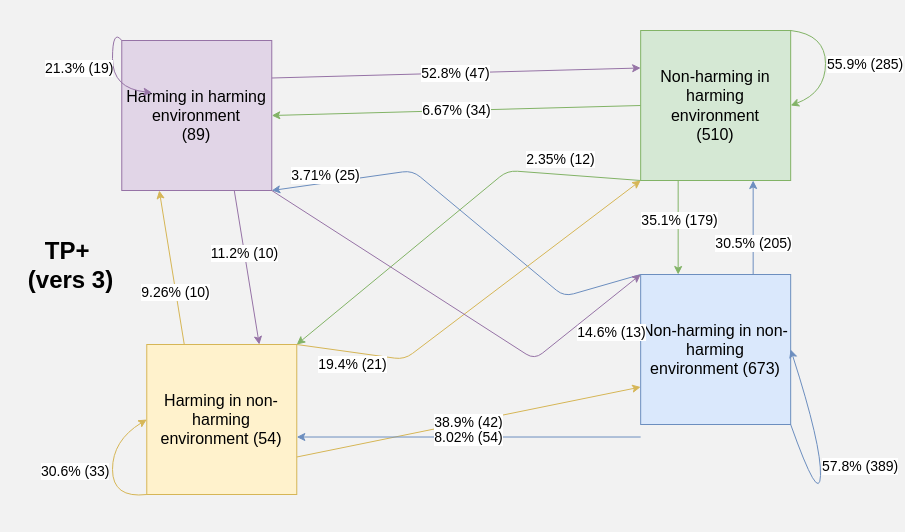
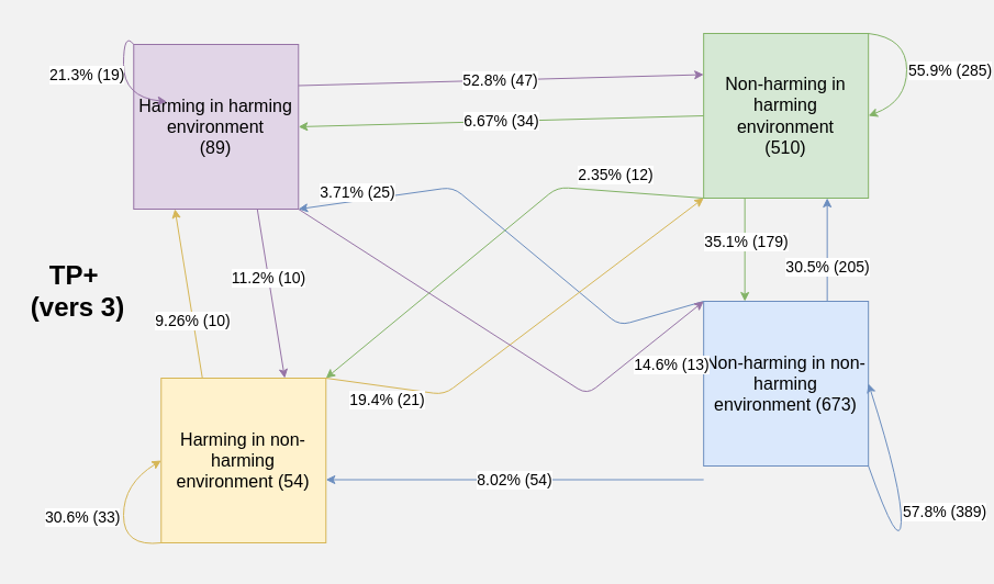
  <mxCell id="0" />
  <mxCell id="1" parent="0" />
  <mxCell id="2" value="" style="group" parent="1" vertex="1" connectable="0"><mxGeometry x="112" width="713" height="489.001" as="geometry" y="20" /></mxCell>
  <mxCell id="3" value="&lt;font style=&quot;font-size: 16px;&quot;&gt;Harming in harming environment &lt;br&gt;(89)&lt;/font&gt;" style="whiteSpace=wrap;html=1;aspect=fixed;fillColor=#e1d5e7;strokeColor=#9673a6;" parent="2" vertex="1"><mxGeometry x="9.27" y="20.002" width="150" height="150" as="geometry" /></mxCell>
  <mxCell id="4" value="&lt;font style=&quot;font-size: 16px;&quot;&gt;Non-harming in harming environment&lt;br&gt;(510)&lt;/font&gt;" style="whiteSpace=wrap;html=1;aspect=fixed;fillColor=#d5e8d4;strokeColor=#82b366;" parent="2" vertex="1"><mxGeometry x="528.17" y="10" width="150" height="150" as="geometry" /></mxCell>
  <mxCell id="5" value="&lt;font style=&quot;font-size: 16px;&quot;&gt;Non-harming in non-harming environment (673)&lt;/font&gt;" style="whiteSpace=wrap;html=1;aspect=fixed;fillColor=#dae8fc;strokeColor=#6c8ebf;" parent="2" vertex="1"><mxGeometry x="528.17" y="254.001" width="150" height="150" as="geometry" /></mxCell>
  <mxCell id="6" value="&lt;font style=&quot;font-size: 16px;&quot;&gt;Harming in non-harming environment (54)&lt;/font&gt;" style="whiteSpace=wrap;html=1;aspect=fixed;fillColor=#fff2cc;strokeColor=#d6b656;" parent="2" vertex="1"><mxGeometry x="34.27" y="324.001" width="150" height="150" as="geometry" /></mxCell>
- <mxCell id="7" value="&lt;font style=&quot;font-size: 14px;&quot;&gt;38.9% (42)&lt;/font&gt;" style="endArrow=classic;html=1;rounded=0;entryX=0;entryY=0.75;entryDx=0;entryDy=0;fillColor=#fff2cc;strokeColor=#d6b656;exitX=1;exitY=0.75;exitDx=0;exitDy=0;" parent="2" source="6" target="5" edge="1"><mxGeometry width="50" height="50" relative="1" as="geometry"><mxPoint x="237" y="479" as="sourcePoint" /><mxPoint x="539" y="479.916" as="targetPoint" /></mxGeometry></mxCell>
  <mxCell id="8" value="&lt;font style=&quot;font-size: 14px;&quot;&gt;8.02% (54)&lt;/font&gt;" style="endArrow=classic;html=1;rounded=0;exitX=0;exitY=0.25;exitDx=0;exitDy=0;entryX=1;entryY=0.25;entryDx=0;entryDy=0;fillColor=#dae8fc;strokeColor=#6c8ebf;" parent="2" edge="1"><mxGeometry x="0.003" width="50" height="50" relative="1" as="geometry"><mxPoint x="528.17" y="416.501" as="sourcePoint" /><mxPoint x="184.27" y="416.501" as="targetPoint" /><mxPoint as="offset" /></mxGeometry></mxCell>
  <mxCell id="9" value="&lt;span style=&quot;font-size: 14px;&quot;&gt;52.8% (47)&lt;/span&gt;" style="endArrow=classic;html=1;rounded=0;exitX=1;exitY=0.25;exitDx=0;exitDy=0;entryX=0;entryY=0.25;entryDx=0;entryDy=0;fillColor=#e1d5e7;strokeColor=#9673a6;" parent="2" source="3" target="4" edge="1"><mxGeometry x="-0.004" width="50" height="50" relative="1" as="geometry"><mxPoint x="236.435" y="71.44" as="sourcePoint" /><mxPoint x="539" y="70.837" as="targetPoint" /><mxPoint as="offset" /></mxGeometry></mxCell>
  <mxCell id="10" value="&lt;font style=&quot;font-size: 14px;&quot;&gt;6.67% (34)&lt;/font&gt;" style="endArrow=classic;html=1;rounded=0;exitX=0;exitY=0.5;exitDx=0;exitDy=0;entryX=1;entryY=0.5;entryDx=0;entryDy=0;fillColor=#d5e8d4;strokeColor=#82b366;" parent="2" source="4" target="3" edge="1"><mxGeometry x="-0.003" width="50" height="50" relative="1" as="geometry"><mxPoint x="528.13" y="137.963" as="sourcePoint" /><mxPoint x="240.575" y="141.019" as="targetPoint" /><mxPoint as="offset" /></mxGeometry></mxCell>
  <mxCell id="11" value="&lt;font style=&quot;font-size: 14px;&quot;&gt;9.26% (10)&lt;/font&gt;" style="endArrow=classic;html=1;rounded=0;exitX=0.25;exitY=0;exitDx=0;exitDy=0;entryX=0.25;entryY=1;entryDx=0;entryDy=0;fillColor=#fff2cc;strokeColor=#d6b656;" parent="2" source="6" target="3" edge="1"><mxGeometry x="-0.326" width="50" height="50" relative="1" as="geometry"><mxPoint x="371.609" y="398.372" as="sourcePoint" /><mxPoint x="110.739" y="214.898" as="targetPoint" /><mxPoint as="offset" /></mxGeometry></mxCell>
  <mxCell id="12" value="&lt;font style=&quot;font-size: 14px;&quot;&gt;30.5% (205)&lt;/font&gt;" style="endArrow=classic;html=1;rounded=0;exitX=0.75;exitY=0;exitDx=0;exitDy=0;entryX=0.75;entryY=1;entryDx=0;entryDy=0;fillColor=#dae8fc;strokeColor=#6c8ebf;" parent="2" source="5" target="4" edge="1"><mxGeometry x="-0.338" width="50" height="50" relative="1" as="geometry"><mxPoint x="684.652" y="398.372" as="sourcePoint" /><mxPoint x="684.652" y="235.284" as="targetPoint" /><mxPoint as="offset" /></mxGeometry></mxCell>
  <mxCell id="13" value="&lt;font style=&quot;font-size: 14px;&quot;&gt;35.1% (179)&lt;/font&gt;" style="endArrow=classic;html=1;rounded=0;exitX=0.25;exitY=1;exitDx=0;exitDy=0;entryX=0.25;entryY=0;entryDx=0;entryDy=0;fillColor=#d5e8d4;strokeColor=#82b366;" parent="2" source="4" target="5" edge="1"><mxGeometry x="-0.157" y="1" width="50" height="50" relative="1" as="geometry"><mxPoint x="612.75" y="207.45" as="sourcePoint" /><mxPoint x="612.75" y="371.191" as="targetPoint" /><mxPoint as="offset" /></mxGeometry></mxCell>
  <mxCell id="14" value="&lt;font style=&quot;font-size: 14px;&quot;&gt;11.2% (10)&lt;/font&gt;" style="endArrow=classic;html=1;rounded=0;entryX=0.75;entryY=0;entryDx=0;entryDy=0;exitX=0.75;exitY=1;exitDx=0;exitDy=0;fillColor=#e1d5e7;strokeColor=#9673a6;" parent="2" source="3" target="6" edge="1"><mxGeometry x="-0.175" width="50" height="50" relative="1" as="geometry"><mxPoint x="163.931" y="209.815" as="sourcePoint" /><mxPoint x="164.381" y="371.191" as="targetPoint" /><mxPoint as="offset" /></mxGeometry></mxCell>
  <mxCell id="15" value="14.6% (13)" style="endArrow=classic;html=1;fontSize=14;exitX=0;exitY=0;exitDx=0;exitDy=0;entryX=1;entryY=1;entryDx=0;entryDy=0;fillColor=#dae8fc;strokeColor=#6c8ebf;rounded=1;fontColor=#000000;" parent="2" source="5" target="3" edge="1"><mxGeometry x="-0.79" y="48" width="50" height="50" relative="1" as="geometry"><mxPoint x="371.609" y="337.214" as="sourcePoint" /><mxPoint x="458.565" y="235.284" as="targetPoint" /><Array as="points"><mxPoint x="451.5" y="276.056" /><mxPoint x="300" y="150" /></Array><mxPoint as="offset" /></mxGeometry></mxCell>
  <mxCell id="16" value="2.35% (12)" style="endArrow=classic;html=1;fontSize=14;exitX=0;exitY=1;exitDx=0;exitDy=0;entryX=1;entryY=0;entryDx=0;entryDy=0;fillColor=#d5e8d4;strokeColor=#82b366;rounded=1;" parent="2" source="4" target="6" edge="1"><mxGeometry x="-0.596" y="-15" width="50" height="50" relative="1" as="geometry"><mxPoint x="371.609" y="337.214" as="sourcePoint" /><mxPoint x="458.565" y="235.284" as="targetPoint" /><Array as="points"><mxPoint x="395" y="150" /></Array><mxPoint as="offset" /></mxGeometry></mxCell>
  <mxCell id="17" value="&lt;font style=&quot;font-size: 14px;&quot;&gt;30.6% (33)&lt;/font&gt;" style="curved=1;endArrow=classic;html=1;rounded=0;labelPosition=right;verticalLabelPosition=middle;align=left;verticalAlign=middle;entryX=0;entryY=0.5;entryDx=0;entryDy=0;exitX=0;exitY=1;exitDx=0;exitDy=0;fillColor=#fff2cc;strokeColor=#d6b656;" parent="2" source="6" target="6" edge="1"><mxGeometry x="-0.059" y="73" width="50" height="50" relative="1" as="geometry"><mxPoint x="41.5" y="611.745" as="sourcePoint" /><mxPoint x="41.174" y="540.258" as="targetPoint" /><Array as="points"><mxPoint y="478" /><mxPoint y="420" /></Array><mxPoint as="offset" /></mxGeometry></mxCell>
  <mxCell id="18" value="&lt;font style=&quot;font-size: 14px;&quot;&gt;57.8% (389)&lt;/font&gt;" style="curved=1;endArrow=classic;html=1;rounded=0;exitX=1;exitY=1;exitDx=0;exitDy=0;labelPosition=right;verticalLabelPosition=middle;align=left;verticalAlign=middle;entryX=1;entryY=0.5;entryDx=0;entryDy=0;fillColor=#dae8fc;strokeColor=#6c8ebf;" parent="2" source="5" target="5" edge="1"><mxGeometry x="0.009" width="50" height="50" relative="1" as="geometry"><mxPoint x="738.565" y="587.961" as="sourcePoint" /><mxPoint x="738.565" y="506.499" as="targetPoint" /><Array as="points"><mxPoint x="707" y="485" /><mxPoint x="709" y="425" /></Array><mxPoint as="offset" /></mxGeometry></mxCell>
  <mxCell id="19" value="19.4% (21)" style="endArrow=classic;html=1;fontSize=14;entryX=0;entryY=1;entryDx=0;entryDy=0;rounded=1;fillColor=#fff2cc;strokeColor=#d6b656;exitX=1;exitY=0;exitDx=0;exitDy=0;" parent="2" source="6" target="4" edge="1"><mxGeometry x="-0.714" y="-12" width="50" height="50" relative="1" as="geometry"><mxPoint x="240.57" y="371.191" as="sourcePoint" /><mxPoint x="518.83" y="208.103" as="targetPoint" /><Array as="points"><mxPoint x="292" y="339" /></Array><mxPoint as="offset" /></mxGeometry></mxCell>
  <mxCell id="20" value="&lt;span style=&quot;font-size: 14px;&quot;&gt;55.9% (285)&lt;/span&gt;" style="curved=1;endArrow=classic;html=1;rounded=0;exitX=1;exitY=0;exitDx=0;exitDy=0;labelPosition=right;verticalLabelPosition=middle;align=left;verticalAlign=middle;fillColor=#d5e8d4;strokeColor=#82b366;entryX=1;entryY=0.5;entryDx=0;entryDy=0;" parent="2" source="4" target="4" edge="1"><mxGeometry width="50" height="50" relative="1" as="geometry"><mxPoint x="733.348" y="-9.348" as="sourcePoint" /><mxPoint x="739" y="72.196" as="targetPoint" /><Array as="points"><mxPoint x="713" y="14" /><mxPoint x="713" y="72" /></Array><mxPoint as="offset" /></mxGeometry></mxCell>
  <mxCell id="21" value="&lt;font style=&quot;font-size: 14px;&quot;&gt;21.3% (19)&lt;br&gt;&lt;/font&gt;" style="curved=1;endArrow=classic;html=1;rounded=0;exitX=0;exitY=0;exitDx=0;exitDy=0;labelPosition=right;verticalLabelPosition=middle;align=left;verticalAlign=middle;entryX=0;entryY=0.667;entryDx=0;entryDy=0;entryPerimeter=0;fillColor=#e1d5e7;strokeColor=#9673a6;" parent="2" source="3" edge="1"><mxGeometry x="-0.048" y="-69" width="50" height="50" relative="1" as="geometry"><mxPoint x="39.435" y="-9.348" as="sourcePoint" /><mxPoint x="39.435" y="72.115" as="targetPoint" /><Array as="points"><mxPoint y="8" /><mxPoint y="68" /></Array><mxPoint as="offset" /></mxGeometry></mxCell>
  <mxCell id="22" value="3.71% (25)" style="endArrow=classic;html=1;fontSize=14;entryX=0;entryY=0;entryDx=0;entryDy=0;fillColor=#e1d5e7;strokeColor=#9673a6;exitX=1;exitY=1;exitDx=0;exitDy=0;rounded=1;" parent="2" source="3" target="5" edge="1"><mxGeometry x="-0.832" y="41" width="50" height="50" relative="1" as="geometry"><mxPoint x="249.87" y="235.284" as="sourcePoint" /><mxPoint x="458.565" y="235.284" as="targetPoint" /><Array as="points"><mxPoint x="422" y="339" /></Array><mxPoint y="-1" as="offset" /></mxGeometry></mxCell>
  <mxCell id="23" value="TP+&amp;nbsp;&lt;br&gt;(vers 3)" style="text;strokeColor=none;fillColor=none;html=1;fontSize=24;fontStyle=1;verticalAlign=middle;align=center;" parent="1" vertex="1"><mxGeometry x="20" y="244.5" width="100" height="40" as="geometry" /></mxCell>
